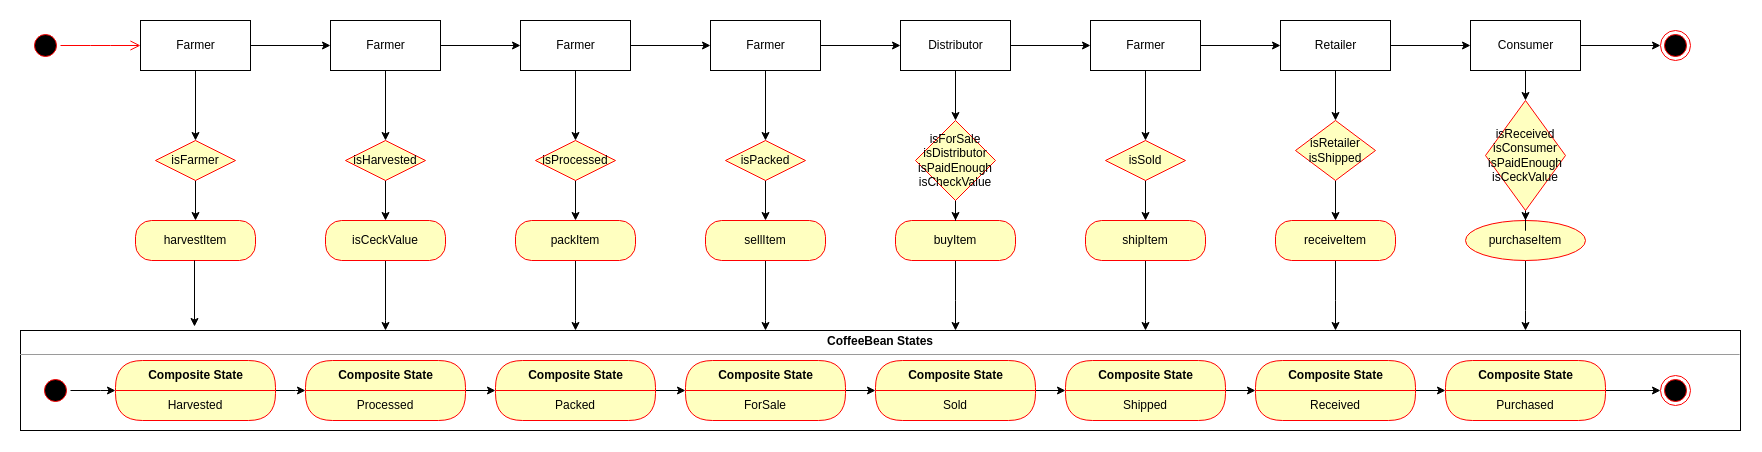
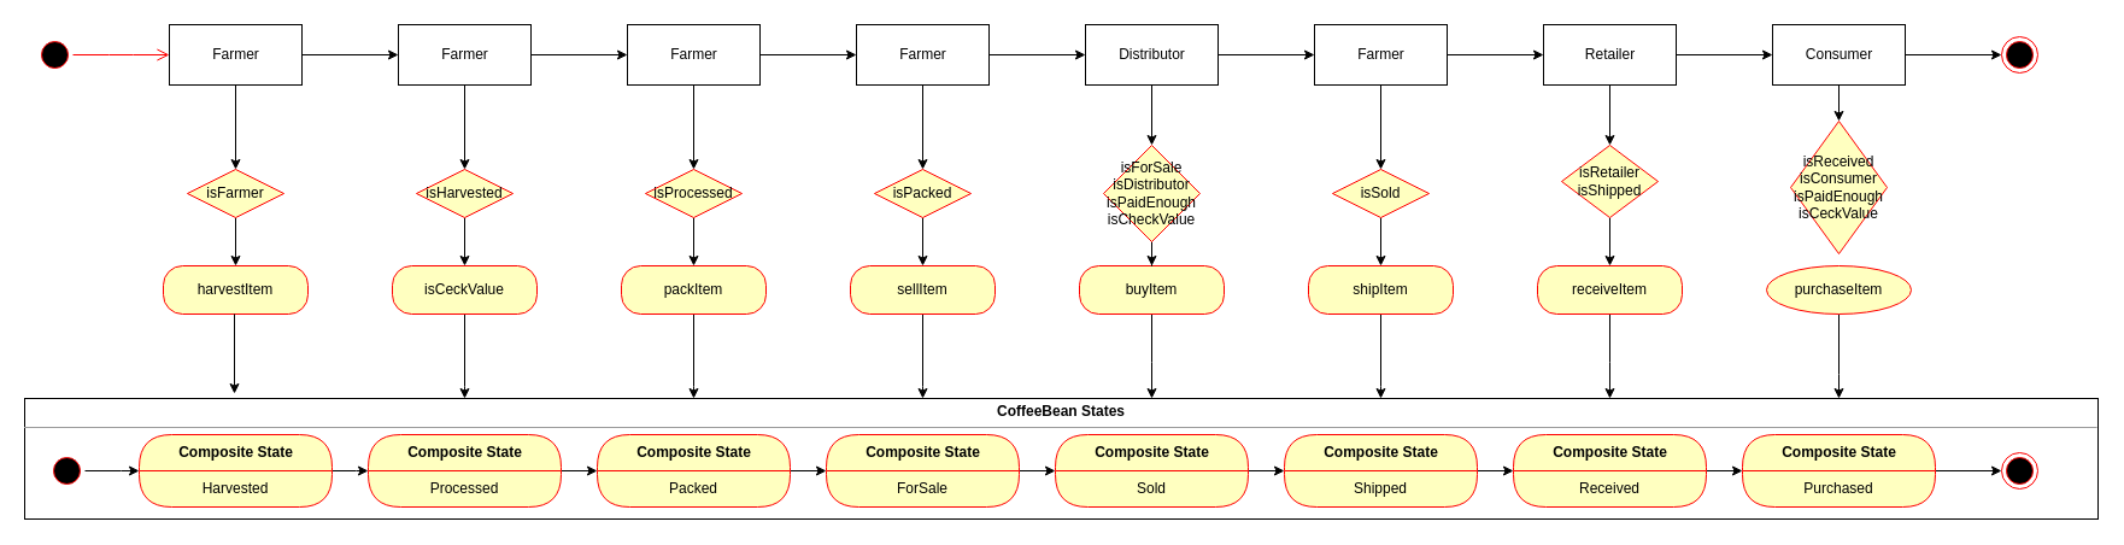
  <mxCell id="0" />
  <mxCell id="1" parent="0" />
  <mxCell id="2" value="&lt;p style=&quot;margin: 0px ; margin-top: 4px ; text-align: center&quot;&gt;&lt;b&gt;CoffeeBean States&lt;/b&gt;&lt;/p&gt;&lt;hr size=&quot;1&quot;&gt;&lt;div style=&quot;height: 2px&quot;&gt;&lt;/div&gt;" style="verticalAlign=top;align=left;overflow=fill;fontSize=12;fontFamily=Helvetica;html=1;" vertex="1" parent="1"><mxGeometry x="20" y="330" width="1720" height="100" as="geometry" /></mxCell>
  <mxCell id="3" value="harvestItem" style="rounded=1;whiteSpace=wrap;html=1;arcSize=40;fontColor=#000000;fillColor=#ffffc0;strokeColor=#ff0000;" vertex="1" parent="1"><mxGeometry x="135" y="220" width="120" height="40" as="geometry" /></mxCell>
  <mxCell id="4" value="" style="edgeStyle=orthogonalEdgeStyle;rounded=0;orthogonalLoop=1;jettySize=auto;html=1;" edge="1" parent="1" source="5" target="2"><mxGeometry relative="1" as="geometry"><Array as="points"><mxPoint x="385" y="320" /><mxPoint x="385" y="320" /></Array></mxGeometry></mxCell>
  <mxCell id="5" value="isCeckValue" style="rounded=1;whiteSpace=wrap;html=1;arcSize=40;fontColor=#000000;fillColor=#ffffc0;strokeColor=#ff0000;" vertex="1" parent="1"><mxGeometry x="325" y="220" width="120" height="40" as="geometry" /></mxCell>
  <mxCell id="6" value="" style="edgeStyle=orthogonalEdgeStyle;rounded=0;orthogonalLoop=1;jettySize=auto;html=1;" edge="1" parent="1" source="7" target="2"><mxGeometry relative="1" as="geometry"><Array as="points"><mxPoint x="575" y="320" /><mxPoint x="575" y="320" /></Array></mxGeometry></mxCell>
  <mxCell id="7" value="packItem" style="rounded=1;whiteSpace=wrap;html=1;arcSize=40;fontColor=#000000;fillColor=#ffffc0;strokeColor=#ff0000;" vertex="1" parent="1"><mxGeometry x="515" y="220" width="120" height="40" as="geometry" /></mxCell>
  <mxCell id="8" value="" style="edgeStyle=orthogonalEdgeStyle;rounded=0;orthogonalLoop=1;jettySize=auto;html=1;" edge="1" parent="1" source="9" target="2"><mxGeometry relative="1" as="geometry"><Array as="points"><mxPoint x="765" y="320" /><mxPoint x="765" y="320" /></Array></mxGeometry></mxCell>
  <mxCell id="9" value="sellItem" style="rounded=1;whiteSpace=wrap;html=1;arcSize=40;fontColor=#000000;fillColor=#ffffc0;strokeColor=#ff0000;" vertex="1" parent="1"><mxGeometry x="705" y="220" width="120" height="40" as="geometry" /></mxCell>
  <mxCell id="10" value="" style="edgeStyle=orthogonalEdgeStyle;rounded=0;orthogonalLoop=1;jettySize=auto;html=1;" edge="1" parent="1" source="11" target="2"><mxGeometry relative="1" as="geometry"><Array as="points"><mxPoint x="955" y="300" /><mxPoint x="955" y="300" /></Array></mxGeometry></mxCell>
  <mxCell id="11" value="buyItem" style="rounded=1;whiteSpace=wrap;html=1;arcSize=40;fontColor=#000000;fillColor=#ffffc0;strokeColor=#ff0000;" vertex="1" parent="1"><mxGeometry x="895" y="220" width="120" height="40" as="geometry" /></mxCell>
  <mxCell id="12" value="" style="edgeStyle=orthogonalEdgeStyle;rounded=0;orthogonalLoop=1;jettySize=auto;html=1;" edge="1" parent="1" source="13" target="2"><mxGeometry relative="1" as="geometry"><Array as="points"><mxPoint x="1145" y="320" /><mxPoint x="1145" y="320" /></Array></mxGeometry></mxCell>
  <mxCell id="13" value="shipItem" style="rounded=1;whiteSpace=wrap;html=1;arcSize=40;fontColor=#000000;fillColor=#ffffc0;strokeColor=#ff0000;" vertex="1" parent="1"><mxGeometry x="1085" y="220" width="120" height="40" as="geometry" /></mxCell>
  <mxCell id="14" value="" style="edgeStyle=orthogonalEdgeStyle;rounded=0;orthogonalLoop=1;jettySize=auto;html=1;" edge="1" parent="1" source="15" target="2"><mxGeometry relative="1" as="geometry"><Array as="points"><mxPoint x="1335" y="300" /><mxPoint x="1335" y="300" /></Array></mxGeometry></mxCell>
  <mxCell id="15" value="receiveItem" style="rounded=1;whiteSpace=wrap;html=1;arcSize=40;fontColor=#000000;fillColor=#ffffc0;strokeColor=#ff0000;" vertex="1" parent="1"><mxGeometry x="1275" y="220" width="120" height="40" as="geometry" /></mxCell>
  <mxCell id="16" value="" style="edgeStyle=orthogonalEdgeStyle;rounded=0;orthogonalLoop=1;jettySize=auto;html=1;" edge="1" parent="1" source="17" target="2"><mxGeometry relative="1" as="geometry"><Array as="points"><mxPoint x="1525" y="310" /><mxPoint x="1525" y="310" /></Array></mxGeometry></mxCell>
  <mxCell id="17" value="purchaseItem" style="ellipse;whiteSpace=wrap;html=1;arcSize=40;fontColor=#000000;fillColor=#ffffc0;strokeColor=#ff0000;" vertex="1" parent="1"><mxGeometry x="1465" y="220" width="120" height="40" as="geometry" /></mxCell>
  <mxCell id="18" value="" style="ellipse;html=1;shape=startState;fillColor=#000000;strokeColor=#ff0000;" vertex="1" parent="1"><mxGeometry x="30" y="30" width="30" height="30" as="geometry" /></mxCell>
  <mxCell id="19" value="" style="edgeStyle=orthogonalEdgeStyle;html=1;verticalAlign=bottom;endArrow=open;endSize=8;strokeColor=#ff0000;" edge="1" source="18" parent="1"><mxGeometry relative="1" as="geometry"><mxPoint x="140" y="45" as="targetPoint" /></mxGeometry></mxCell>
  <mxCell id="20" value="" style="edgeStyle=orthogonalEdgeStyle;rounded=0;orthogonalLoop=1;jettySize=auto;html=1;" edge="1" parent="1" source="22" target="45"><mxGeometry relative="1" as="geometry" /></mxCell>
  <mxCell id="21" value="" style="edgeStyle=orthogonalEdgeStyle;rounded=0;orthogonalLoop=1;jettySize=auto;html=1;" edge="1" parent="1" source="22" target="25"><mxGeometry relative="1" as="geometry" /></mxCell>
  <mxCell id="22" value="Farmer" style="html=1;" vertex="1" parent="1"><mxGeometry x="140" y="20" width="110" height="50" as="geometry" /></mxCell>
  <mxCell id="23" value="" style="edgeStyle=orthogonalEdgeStyle;rounded=0;orthogonalLoop=1;jettySize=auto;html=1;" edge="1" parent="1" source="25" target="47"><mxGeometry relative="1" as="geometry" /></mxCell>
  <mxCell id="24" value="" style="edgeStyle=orthogonalEdgeStyle;rounded=0;orthogonalLoop=1;jettySize=auto;html=1;" edge="1" parent="1" source="25" target="28"><mxGeometry relative="1" as="geometry" /></mxCell>
  <mxCell id="25" value="Farmer" style="html=1;" vertex="1" parent="1"><mxGeometry x="330" y="20" width="110" height="50" as="geometry" /></mxCell>
  <mxCell id="26" value="" style="edgeStyle=orthogonalEdgeStyle;rounded=0;orthogonalLoop=1;jettySize=auto;html=1;" edge="1" parent="1" source="28" target="49"><mxGeometry relative="1" as="geometry" /></mxCell>
  <mxCell id="27" value="" style="edgeStyle=orthogonalEdgeStyle;rounded=0;orthogonalLoop=1;jettySize=auto;html=1;" edge="1" parent="1" source="28" target="31"><mxGeometry relative="1" as="geometry" /></mxCell>
  <mxCell id="28" value="Farmer" style="html=1;" vertex="1" parent="1"><mxGeometry x="520" y="20" width="110" height="50" as="geometry" /></mxCell>
  <mxCell id="29" value="" style="edgeStyle=orthogonalEdgeStyle;rounded=0;orthogonalLoop=1;jettySize=auto;html=1;" edge="1" parent="1" source="31" target="51"><mxGeometry relative="1" as="geometry" /></mxCell>
  <mxCell id="30" value="" style="edgeStyle=orthogonalEdgeStyle;rounded=0;orthogonalLoop=1;jettySize=auto;html=1;" edge="1" parent="1" source="31" target="34"><mxGeometry relative="1" as="geometry" /></mxCell>
  <mxCell id="31" value="Farmer" style="html=1;" vertex="1" parent="1"><mxGeometry x="710" y="20" width="110" height="50" as="geometry" /></mxCell>
  <mxCell id="32" value="" style="edgeStyle=orthogonalEdgeStyle;rounded=0;orthogonalLoop=1;jettySize=auto;html=1;" edge="1" parent="1" source="34" target="37"><mxGeometry relative="1" as="geometry" /></mxCell>
  <mxCell id="33" value="" style="edgeStyle=orthogonalEdgeStyle;rounded=0;orthogonalLoop=1;jettySize=auto;html=1;" edge="1" parent="1" source="34" target="53"><mxGeometry relative="1" as="geometry" /></mxCell>
  <mxCell id="34" value="Distributor" style="html=1;" vertex="1" parent="1"><mxGeometry x="900" y="20" width="110" height="50" as="geometry" /></mxCell>
  <mxCell id="35" value="" style="edgeStyle=orthogonalEdgeStyle;rounded=0;orthogonalLoop=1;jettySize=auto;html=1;" edge="1" parent="1" source="37" target="40"><mxGeometry relative="1" as="geometry" /></mxCell>
  <mxCell id="36" value="" style="edgeStyle=orthogonalEdgeStyle;rounded=0;orthogonalLoop=1;jettySize=auto;html=1;" edge="1" parent="1" source="37" target="55"><mxGeometry relative="1" as="geometry" /></mxCell>
  <mxCell id="37" value="Farmer" style="html=1;" vertex="1" parent="1"><mxGeometry x="1090" y="20" width="110" height="50" as="geometry" /></mxCell>
  <mxCell id="38" value="" style="edgeStyle=orthogonalEdgeStyle;rounded=0;orthogonalLoop=1;jettySize=auto;html=1;" edge="1" parent="1" source="40" target="43"><mxGeometry relative="1" as="geometry" /></mxCell>
  <mxCell id="39" value="" style="edgeStyle=orthogonalEdgeStyle;rounded=0;orthogonalLoop=1;jettySize=auto;html=1;" edge="1" parent="1" source="40" target="57"><mxGeometry relative="1" as="geometry" /></mxCell>
  <mxCell id="40" value="Retailer" style="html=1;" vertex="1" parent="1"><mxGeometry x="1280" y="20" width="110" height="50" as="geometry" /></mxCell>
  <mxCell id="41" value="" style="edgeStyle=orthogonalEdgeStyle;rounded=0;orthogonalLoop=1;jettySize=auto;html=1;" edge="1" parent="1" source="43" target="87"><mxGeometry relative="1" as="geometry" /></mxCell>
  <mxCell id="42" value="" style="edgeStyle=orthogonalEdgeStyle;rounded=0;orthogonalLoop=1;jettySize=auto;html=1;" edge="1" parent="1" source="43" target="59"><mxGeometry relative="1" as="geometry" /></mxCell>
  <mxCell id="43" value="Consumer" style="html=1;" vertex="1" parent="1"><mxGeometry x="1470" y="20" width="110" height="50" as="geometry" /></mxCell>
  <mxCell id="44" value="" style="edgeStyle=orthogonalEdgeStyle;rounded=0;orthogonalLoop=1;jettySize=auto;html=1;" edge="1" parent="1" source="45" target="3"><mxGeometry relative="1" as="geometry" /></mxCell>
  <mxCell id="45" value="isFarmer" style="rhombus;whiteSpace=wrap;html=1;fillColor=#ffffc0;strokeColor=#ff0000;" vertex="1" parent="1"><mxGeometry x="155" y="140" width="80" height="40" as="geometry" /></mxCell>
  <mxCell id="46" value="" style="edgeStyle=orthogonalEdgeStyle;rounded=0;orthogonalLoop=1;jettySize=auto;html=1;" edge="1" parent="1" source="47" target="5"><mxGeometry relative="1" as="geometry" /></mxCell>
  <mxCell id="47" value="isHarvested" style="rhombus;whiteSpace=wrap;html=1;fillColor=#ffffc0;strokeColor=#ff0000;" vertex="1" parent="1"><mxGeometry x="345" y="140" width="80" height="40" as="geometry" /></mxCell>
  <mxCell id="48" value="" style="edgeStyle=orthogonalEdgeStyle;rounded=0;orthogonalLoop=1;jettySize=auto;html=1;" edge="1" parent="1" source="49" target="7"><mxGeometry relative="1" as="geometry" /></mxCell>
  <mxCell id="49" value="isProcessed" style="rhombus;whiteSpace=wrap;html=1;fillColor=#ffffc0;strokeColor=#ff0000;" vertex="1" parent="1"><mxGeometry x="535" y="140" width="80" height="40" as="geometry" /></mxCell>
  <mxCell id="50" value="" style="edgeStyle=orthogonalEdgeStyle;rounded=0;orthogonalLoop=1;jettySize=auto;html=1;" edge="1" parent="1" source="51" target="9"><mxGeometry relative="1" as="geometry" /></mxCell>
  <mxCell id="51" value="isPacked" style="rhombus;whiteSpace=wrap;html=1;fillColor=#ffffc0;strokeColor=#ff0000;" vertex="1" parent="1"><mxGeometry x="725" y="140" width="80" height="40" as="geometry" /></mxCell>
  <mxCell id="52" value="" style="edgeStyle=orthogonalEdgeStyle;rounded=0;orthogonalLoop=1;jettySize=auto;html=1;" edge="1" parent="1" source="53" target="11"><mxGeometry relative="1" as="geometry" /></mxCell>
  <mxCell id="53" value="isForSale&lt;br&gt;isDistributor&lt;br&gt;isPaidEnough&lt;br&gt;isCheckValue" style="rhombus;whiteSpace=wrap;html=1;fillColor=#ffffc0;strokeColor=#ff0000;" vertex="1" parent="1"><mxGeometry x="915" y="120" width="80" height="80" as="geometry" /></mxCell>
  <mxCell id="54" value="" style="edgeStyle=orthogonalEdgeStyle;rounded=0;orthogonalLoop=1;jettySize=auto;html=1;" edge="1" parent="1" source="55" target="13"><mxGeometry relative="1" as="geometry" /></mxCell>
  <mxCell id="55" value="isSold" style="rhombus;whiteSpace=wrap;html=1;fillColor=#ffffc0;strokeColor=#ff0000;" vertex="1" parent="1"><mxGeometry x="1105" y="140" width="80" height="40" as="geometry" /></mxCell>
  <mxCell id="56" value="" style="edgeStyle=orthogonalEdgeStyle;rounded=0;orthogonalLoop=1;jettySize=auto;html=1;" edge="1" parent="1" source="57" target="15"><mxGeometry relative="1" as="geometry" /></mxCell>
  <mxCell id="57" value="isRetailer&lt;br&gt;isShipped" style="rhombus;whiteSpace=wrap;html=1;fillColor=#ffffc0;strokeColor=#ff0000;" vertex="1" parent="1"><mxGeometry x="1295" y="120" width="80" height="60" as="geometry" /></mxCell>
- <mxCell id="58" value="" style="edgeStyle=orthogonalEdgeStyle;rounded=0;orthogonalLoop=1;jettySize=auto;html=1;" edge="1" parent="1" source="59" target="17"><mxGeometry relative="1" as="geometry" /></mxCell>
  <mxCell id="59" value="isReceived&lt;br&gt;isConsumer&lt;br&gt;isPaidEnough&lt;br&gt;isCeckValue" style="rhombus;whiteSpace=wrap;html=1;fillColor=#ffffc0;strokeColor=#ff0000;" vertex="1" parent="1"><mxGeometry x="1485" y="100" width="80" height="110" as="geometry" /></mxCell>
  <mxCell id="60" value="" style="edgeStyle=orthogonalEdgeStyle;rounded=0;orthogonalLoop=1;jettySize=auto;html=1;entryX=0;entryY=0;entryDx=0;entryDy=0;" edge="1" parent="1" source="61" target="68"><mxGeometry relative="1" as="geometry"><Array as="points"><mxPoint x="295" y="390" /><mxPoint x="295" y="390" /></Array></mxGeometry></mxCell>
  <mxCell id="61" value="Composite State" style="swimlane;html=1;fontStyle=1;align=center;verticalAlign=middle;childLayout=stackLayout;horizontal=1;startSize=30;horizontalStack=0;resizeParent=0;resizeLast=1;container=0;fontColor=#000000;collapsible=0;rounded=1;arcSize=30;strokeColor=#ff0000;fillColor=#ffffc0;swimlaneFillColor=#ffffc0;dropTarget=0;" vertex="1" parent="1"><mxGeometry x="115" y="360" width="160" height="60" as="geometry" /></mxCell>
  <mxCell id="62" value="Harvested" style="text;html=1;strokeColor=none;fillColor=none;align=center;verticalAlign=middle;spacingLeft=4;spacingRight=4;whiteSpace=wrap;overflow=hidden;rotatable=0;fontColor=#000000;" vertex="1" parent="61"><mxGeometry y="30" width="160" height="30" as="geometry" /></mxCell>
  <mxCell id="63" value="" style="edgeStyle=orthogonalEdgeStyle;rounded=0;orthogonalLoop=1;jettySize=auto;html=1;entryX=0;entryY=0;entryDx=0;entryDy=0;" edge="1" parent="1" source="64" target="62"><mxGeometry relative="1" as="geometry"><Array as="points"><mxPoint x="100" y="390" /><mxPoint x="100" y="390" /></Array></mxGeometry></mxCell>
  <mxCell id="64" value="" style="ellipse;html=1;shape=startState;fillColor=#000000;strokeColor=#ff0000;" vertex="1" parent="1"><mxGeometry x="40" y="375" width="30" height="30" as="geometry" /></mxCell>
  <mxCell id="65" value="" style="edgeStyle=orthogonalEdgeStyle;rounded=0;orthogonalLoop=1;jettySize=auto;html=1;" edge="1" parent="1"><mxGeometry relative="1" as="geometry"><mxPoint x="194" y="260" as="sourcePoint" /><mxPoint x="194" y="326" as="targetPoint" /></mxGeometry></mxCell>
  <mxCell id="66" value="" style="edgeStyle=orthogonalEdgeStyle;rounded=0;orthogonalLoop=1;jettySize=auto;html=1;" edge="1" parent="1" source="67" target="71"><mxGeometry relative="1" as="geometry"><Array as="points"><mxPoint x="490" y="390" /><mxPoint x="490" y="390" /></Array></mxGeometry></mxCell>
  <mxCell id="67" value="Composite State" style="swimlane;html=1;fontStyle=1;align=center;verticalAlign=middle;childLayout=stackLayout;horizontal=1;startSize=30;horizontalStack=0;resizeParent=0;resizeLast=1;container=0;fontColor=#000000;collapsible=0;rounded=1;arcSize=30;strokeColor=#ff0000;fillColor=#ffffc0;swimlaneFillColor=#ffffc0;dropTarget=0;" vertex="1" parent="1"><mxGeometry x="305" y="360" width="160" height="60" as="geometry" /></mxCell>
  <mxCell id="68" value="Processed" style="text;html=1;strokeColor=none;fillColor=none;align=center;verticalAlign=middle;spacingLeft=4;spacingRight=4;whiteSpace=wrap;overflow=hidden;rotatable=0;fontColor=#000000;" vertex="1" parent="67"><mxGeometry y="30" width="160" height="30" as="geometry" /></mxCell>
  <mxCell id="69" value="" style="edgeStyle=orthogonalEdgeStyle;rounded=0;orthogonalLoop=1;jettySize=auto;html=1;" edge="1" parent="1" source="70" target="74"><mxGeometry relative="1" as="geometry"><Array as="points"><mxPoint x="685" y="390" /><mxPoint x="685" y="390" /></Array></mxGeometry></mxCell>
  <mxCell id="70" value="Composite State" style="swimlane;html=1;fontStyle=1;align=center;verticalAlign=middle;childLayout=stackLayout;horizontal=1;startSize=30;horizontalStack=0;resizeParent=0;resizeLast=1;container=0;fontColor=#000000;collapsible=0;rounded=1;arcSize=30;strokeColor=#ff0000;fillColor=#ffffc0;swimlaneFillColor=#ffffc0;dropTarget=0;" vertex="1" parent="1"><mxGeometry x="495" y="360" width="160" height="60" as="geometry" /></mxCell>
  <mxCell id="71" value="Packed" style="text;html=1;strokeColor=none;fillColor=none;align=center;verticalAlign=middle;spacingLeft=4;spacingRight=4;whiteSpace=wrap;overflow=hidden;rotatable=0;fontColor=#000000;" vertex="1" parent="70"><mxGeometry y="30" width="160" height="30" as="geometry" /></mxCell>
  <mxCell id="72" value="" style="edgeStyle=orthogonalEdgeStyle;rounded=0;orthogonalLoop=1;jettySize=auto;html=1;" edge="1" parent="1" source="73" target="77"><mxGeometry relative="1" as="geometry"><Array as="points"><mxPoint x="875" y="390" /><mxPoint x="875" y="390" /></Array></mxGeometry></mxCell>
  <mxCell id="73" value="Composite State" style="swimlane;html=1;fontStyle=1;align=center;verticalAlign=middle;childLayout=stackLayout;horizontal=1;startSize=30;horizontalStack=0;resizeParent=0;resizeLast=1;container=0;fontColor=#000000;collapsible=0;rounded=1;arcSize=30;strokeColor=#ff0000;fillColor=#ffffc0;swimlaneFillColor=#ffffc0;dropTarget=0;" vertex="1" parent="1"><mxGeometry x="685" y="360" width="160" height="60" as="geometry" /></mxCell>
  <mxCell id="74" value="ForSale" style="text;html=1;strokeColor=none;fillColor=none;align=center;verticalAlign=middle;spacingLeft=4;spacingRight=4;whiteSpace=wrap;overflow=hidden;rotatable=0;fontColor=#000000;" vertex="1" parent="73"><mxGeometry y="30" width="160" height="30" as="geometry" /></mxCell>
  <mxCell id="75" value="" style="edgeStyle=orthogonalEdgeStyle;rounded=0;orthogonalLoop=1;jettySize=auto;html=1;" edge="1" parent="1" source="76" target="80"><mxGeometry relative="1" as="geometry"><Array as="points"><mxPoint x="1065" y="390" /><mxPoint x="1065" y="390" /></Array></mxGeometry></mxCell>
  <mxCell id="76" value="Composite State" style="swimlane;html=1;fontStyle=1;align=center;verticalAlign=middle;childLayout=stackLayout;horizontal=1;startSize=30;horizontalStack=0;resizeParent=0;resizeLast=1;container=0;fontColor=#000000;collapsible=0;rounded=1;arcSize=30;strokeColor=#ff0000;fillColor=#ffffc0;swimlaneFillColor=#ffffc0;dropTarget=0;" vertex="1" parent="1"><mxGeometry x="875" y="360" width="160" height="60" as="geometry" /></mxCell>
  <mxCell id="77" value="Sold" style="text;html=1;strokeColor=none;fillColor=none;align=center;verticalAlign=middle;spacingLeft=4;spacingRight=4;whiteSpace=wrap;overflow=hidden;rotatable=0;fontColor=#000000;" vertex="1" parent="76"><mxGeometry y="30" width="160" height="30" as="geometry" /></mxCell>
  <mxCell id="78" value="" style="edgeStyle=orthogonalEdgeStyle;rounded=0;orthogonalLoop=1;jettySize=auto;html=1;" edge="1" parent="1" source="79" target="83"><mxGeometry relative="1" as="geometry"><Array as="points"><mxPoint x="1255" y="390" /><mxPoint x="1255" y="390" /></Array></mxGeometry></mxCell>
  <mxCell id="79" value="Composite State" style="swimlane;html=1;fontStyle=1;align=center;verticalAlign=middle;childLayout=stackLayout;horizontal=1;startSize=30;horizontalStack=0;resizeParent=0;resizeLast=1;container=0;fontColor=#000000;collapsible=0;rounded=1;arcSize=30;strokeColor=#ff0000;fillColor=#ffffc0;swimlaneFillColor=#ffffc0;dropTarget=0;" vertex="1" parent="1"><mxGeometry x="1065" y="360" width="160" height="60" as="geometry" /></mxCell>
  <mxCell id="80" value="Shipped" style="text;html=1;strokeColor=none;fillColor=none;align=center;verticalAlign=middle;spacingLeft=4;spacingRight=4;whiteSpace=wrap;overflow=hidden;rotatable=0;fontColor=#000000;" vertex="1" parent="79"><mxGeometry y="30" width="160" height="30" as="geometry" /></mxCell>
  <mxCell id="81" value="" style="edgeStyle=orthogonalEdgeStyle;rounded=0;orthogonalLoop=1;jettySize=auto;html=1;" edge="1" parent="1" source="82" target="86"><mxGeometry relative="1" as="geometry"><Array as="points"><mxPoint x="1440" y="390" /><mxPoint x="1440" y="390" /></Array></mxGeometry></mxCell>
  <mxCell id="82" value="Composite State" style="swimlane;html=1;fontStyle=1;align=center;verticalAlign=middle;childLayout=stackLayout;horizontal=1;startSize=30;horizontalStack=0;resizeParent=0;resizeLast=1;container=0;fontColor=#000000;collapsible=0;rounded=1;arcSize=30;strokeColor=#ff0000;fillColor=#ffffc0;swimlaneFillColor=#ffffc0;dropTarget=0;" vertex="1" parent="1"><mxGeometry x="1255" y="360" width="160" height="60" as="geometry" /></mxCell>
  <mxCell id="83" value="Received" style="text;html=1;strokeColor=none;fillColor=none;align=center;verticalAlign=middle;spacingLeft=4;spacingRight=4;whiteSpace=wrap;overflow=hidden;rotatable=0;fontColor=#000000;" vertex="1" parent="82"><mxGeometry y="30" width="160" height="30" as="geometry" /></mxCell>
  <mxCell id="84" value="" style="edgeStyle=orthogonalEdgeStyle;rounded=0;orthogonalLoop=1;jettySize=auto;html=1;" edge="1" parent="1" source="85" target="88"><mxGeometry relative="1" as="geometry" /></mxCell>
  <mxCell id="85" value="Composite State" style="swimlane;html=1;fontStyle=1;align=center;verticalAlign=middle;childLayout=stackLayout;horizontal=1;startSize=30;horizontalStack=0;resizeParent=0;resizeLast=1;container=0;fontColor=#000000;collapsible=0;rounded=1;arcSize=30;strokeColor=#ff0000;fillColor=#ffffc0;swimlaneFillColor=#ffffc0;dropTarget=0;" vertex="1" parent="1"><mxGeometry x="1445" y="360" width="160" height="60" as="geometry" /></mxCell>
  <mxCell id="86" value="Purchased" style="text;html=1;strokeColor=none;fillColor=none;align=center;verticalAlign=middle;spacingLeft=4;spacingRight=4;whiteSpace=wrap;overflow=hidden;rotatable=0;fontColor=#000000;" vertex="1" parent="85"><mxGeometry y="30" width="160" height="30" as="geometry" /></mxCell>
  <mxCell id="87" value="" style="ellipse;html=1;shape=endState;fillColor=#000000;strokeColor=#ff0000;" vertex="1" parent="1"><mxGeometry x="1660" y="30" width="30" height="30" as="geometry" /></mxCell>
  <mxCell id="88" value="" style="ellipse;html=1;shape=endState;fillColor=#000000;strokeColor=#ff0000;" vertex="1" parent="1"><mxGeometry x="1660" y="375" width="30" height="30" as="geometry" /></mxCell>
